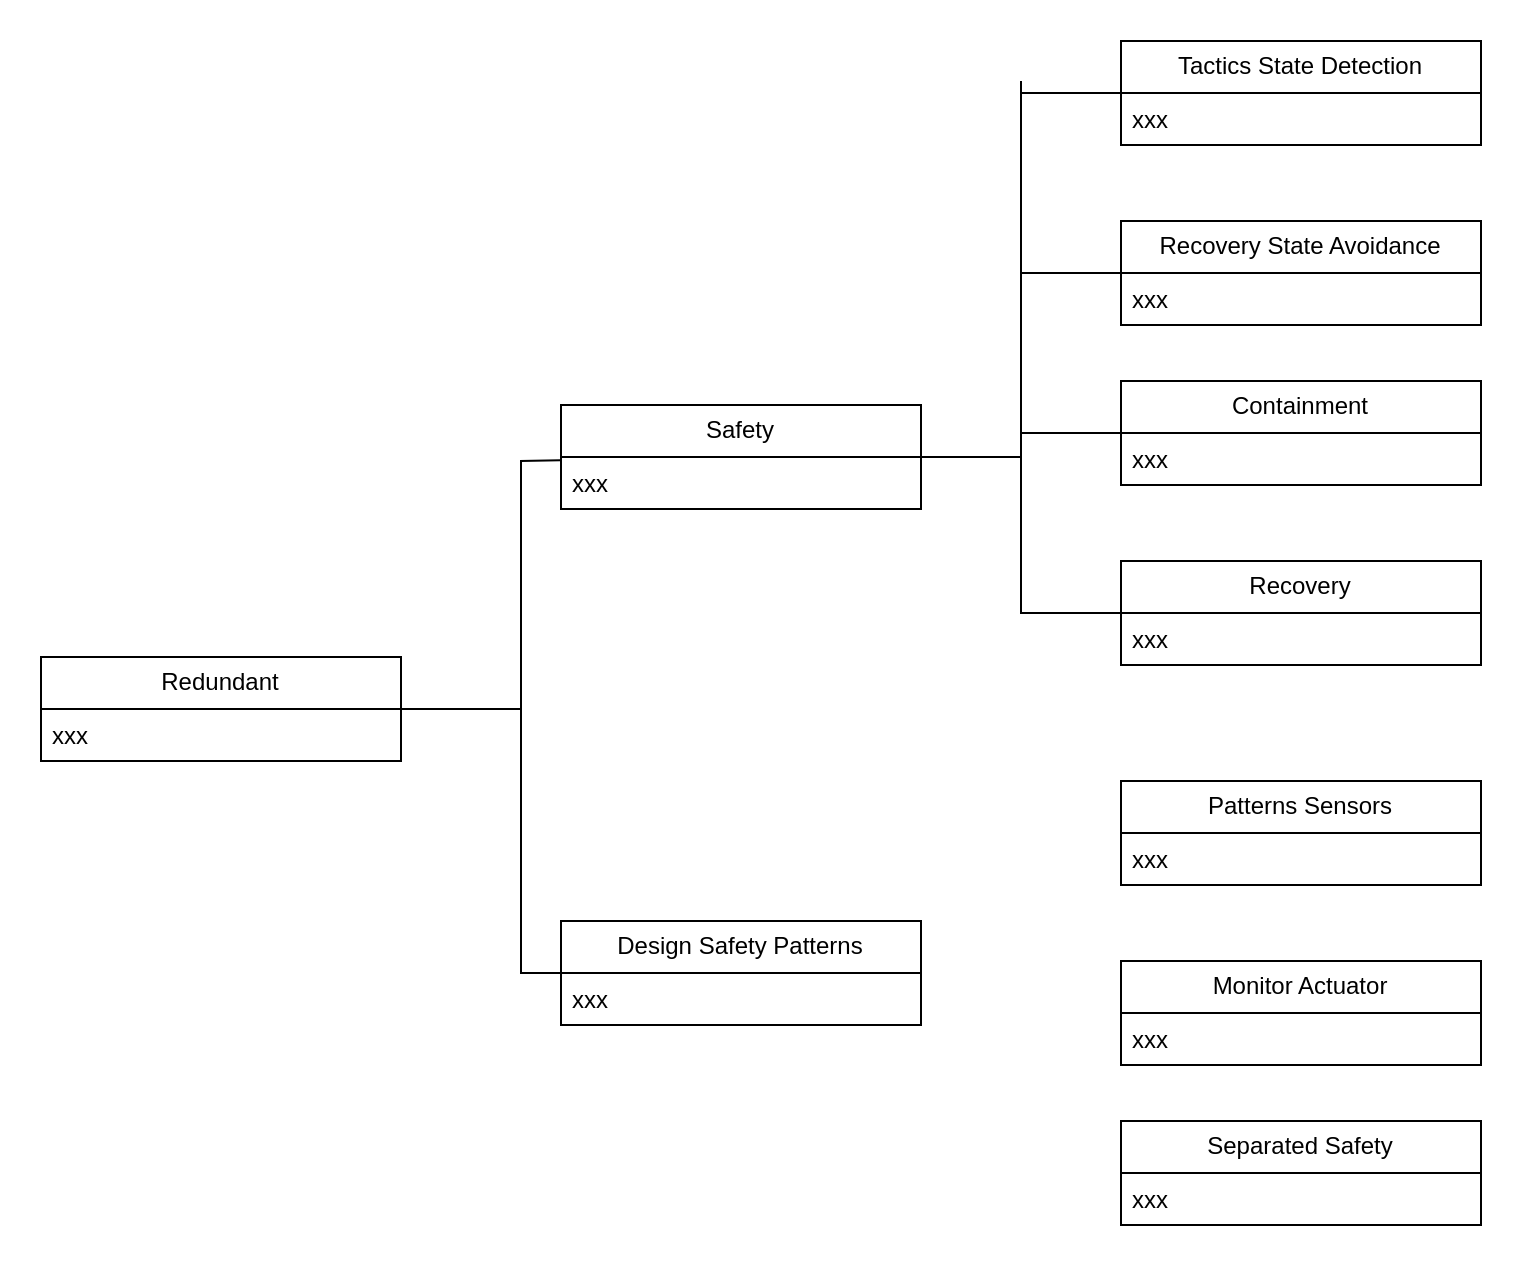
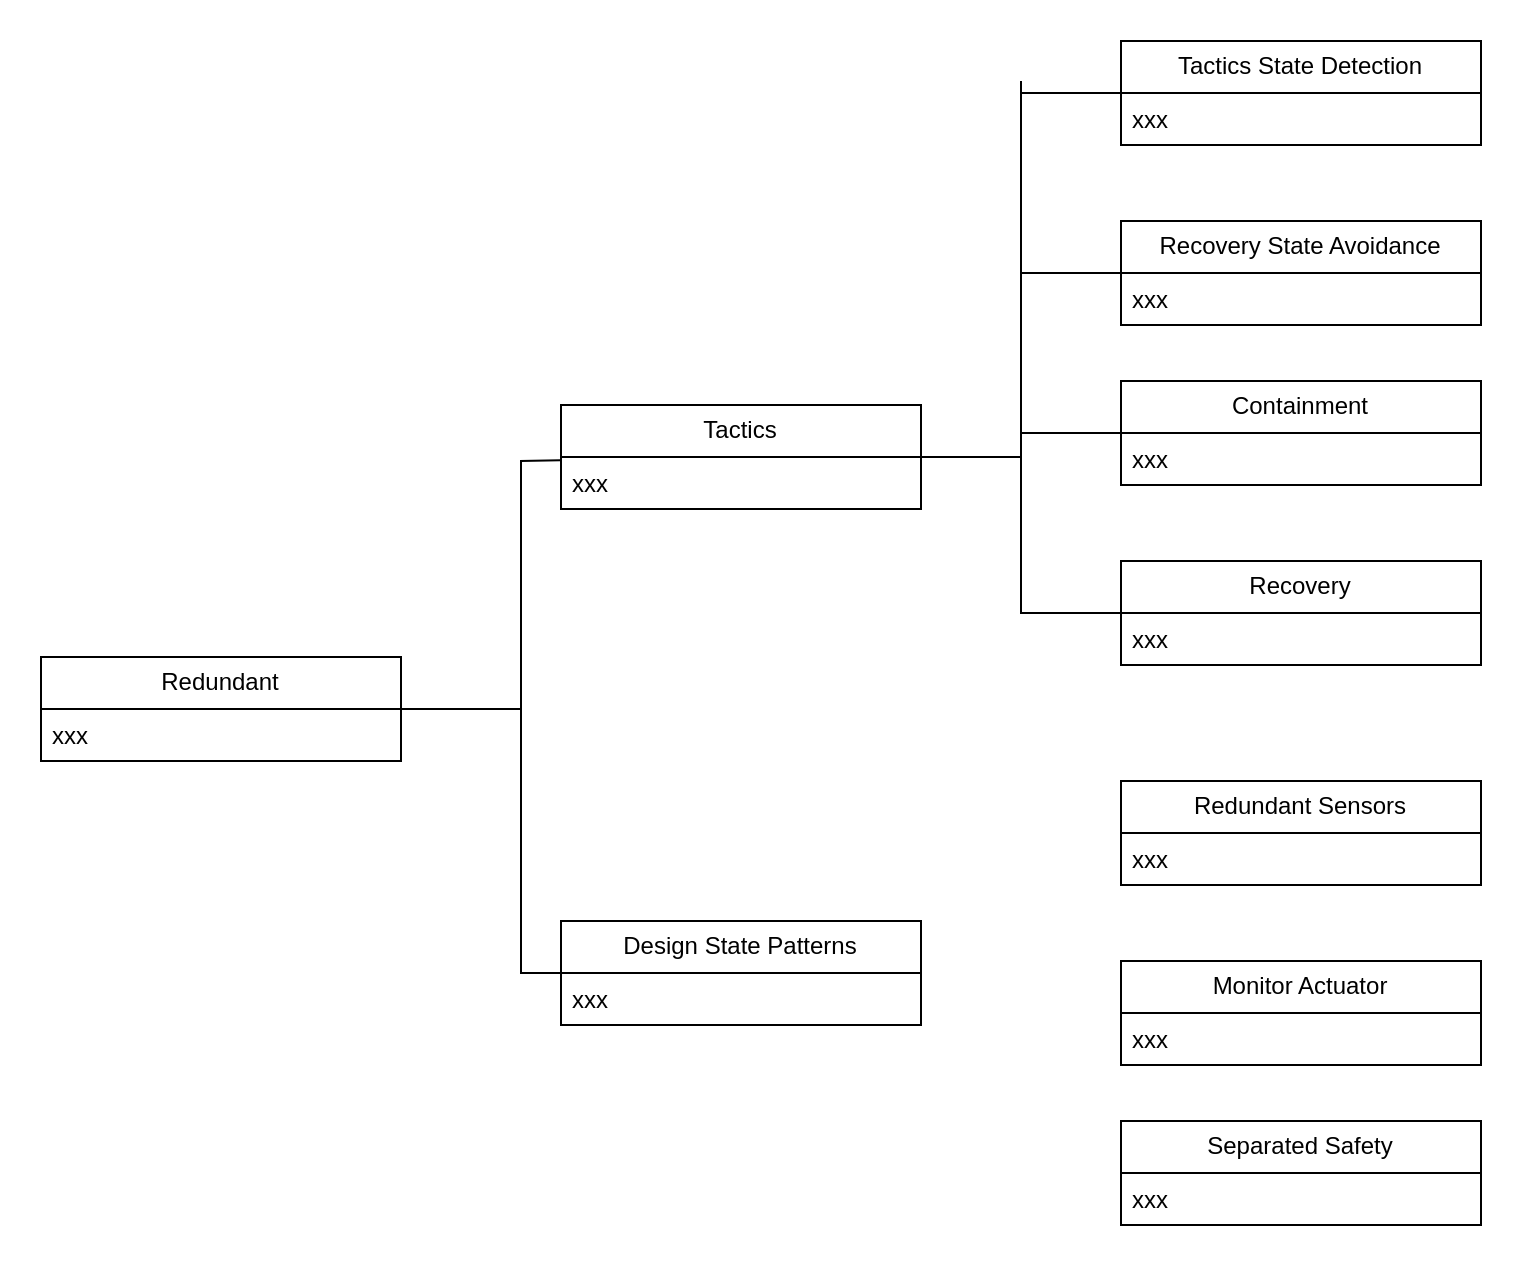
  <mxCell id="0" />
  <mxCell id="1" parent="0" />
  <mxCell id="2" value="Redundant" style="swimlane;fontStyle=0;childLayout=stackLayout;horizontal=1;startSize=26;fillColor=none;horizontalStack=0;resizeParent=1;resizeParentMax=0;resizeLast=0;collapsible=1;marginBottom=0;whiteSpace=wrap;html=1;" vertex="1" parent="1"><mxGeometry x="20" y="328" width="180" height="52" as="geometry" /></mxCell>
  <mxCell id="3" value="xxx" style="text;strokeColor=none;fillColor=none;align=left;verticalAlign=top;spacingLeft=4;spacingRight=4;overflow=hidden;rotatable=0;points=[[0,0.5],[1,0.5]];portConstraint=eastwest;whiteSpace=wrap;html=1;" vertex="1" parent="2"><mxGeometry y="26" width="180" height="26" as="geometry" /></mxCell>
- <mxCell id="4" value="Safety" style="swimlane;fontStyle=0;childLayout=stackLayout;horizontal=1;startSize=26;fillColor=none;horizontalStack=0;resizeParent=1;resizeParentMax=0;resizeLast=0;collapsible=1;marginBottom=0;whiteSpace=wrap;html=1;" vertex="1" parent="1"><mxGeometry x="280" y="202" width="180" height="52" as="geometry" /></mxCell>
+ <mxCell id="4" value="Tactics" style="swimlane;fontStyle=0;childLayout=stackLayout;horizontal=1;startSize=26;fillColor=none;horizontalStack=0;resizeParent=1;resizeParentMax=0;resizeLast=0;collapsible=1;marginBottom=0;whiteSpace=wrap;html=1;" vertex="1" parent="1"><mxGeometry x="280" y="202" width="180" height="52" as="geometry" /></mxCell>
  <mxCell id="5" value="xxx" style="text;strokeColor=none;fillColor=none;align=left;verticalAlign=top;spacingLeft=4;spacingRight=4;overflow=hidden;rotatable=0;points=[[0,0.5],[1,0.5]];portConstraint=eastwest;whiteSpace=wrap;html=1;" vertex="1" parent="4"><mxGeometry y="26" width="180" height="26" as="geometry" /></mxCell>
  <mxCell id="6" value="Tactics State Detection" style="swimlane;fontStyle=0;childLayout=stackLayout;horizontal=1;startSize=26;fillColor=none;horizontalStack=0;resizeParent=1;resizeParentMax=0;resizeLast=0;collapsible=1;marginBottom=0;whiteSpace=wrap;html=1;" vertex="1" parent="1"><mxGeometry x="560" y="20" width="180" height="52" as="geometry" /></mxCell>
  <mxCell id="7" value="xxx" style="text;strokeColor=none;fillColor=none;align=left;verticalAlign=top;spacingLeft=4;spacingRight=4;overflow=hidden;rotatable=0;points=[[0,0.5],[1,0.5]];portConstraint=eastwest;whiteSpace=wrap;html=1;" vertex="1" parent="6"><mxGeometry y="26" width="180" height="26" as="geometry" /></mxCell>
- <mxCell id="8" value="Design Safety Patterns" style="swimlane;fontStyle=0;childLayout=stackLayout;horizontal=1;startSize=26;fillColor=none;horizontalStack=0;resizeParent=1;resizeParentMax=0;resizeLast=0;collapsible=1;marginBottom=0;whiteSpace=wrap;html=1;" vertex="1" parent="1"><mxGeometry x="280" y="460" width="180" height="52" as="geometry" /></mxCell>
+ <mxCell id="8" value="Design State Patterns" style="swimlane;fontStyle=0;childLayout=stackLayout;horizontal=1;startSize=26;fillColor=none;horizontalStack=0;resizeParent=1;resizeParentMax=0;resizeLast=0;collapsible=1;marginBottom=0;whiteSpace=wrap;html=1;" vertex="1" parent="1"><mxGeometry x="280" y="460" width="180" height="52" as="geometry" /></mxCell>
  <mxCell id="9" value="xxx" style="text;strokeColor=none;fillColor=none;align=left;verticalAlign=top;spacingLeft=4;spacingRight=4;overflow=hidden;rotatable=0;points=[[0,0.5],[1,0.5]];portConstraint=eastwest;whiteSpace=wrap;html=1;" vertex="1" parent="8"><mxGeometry y="26" width="180" height="26" as="geometry" /></mxCell>
  <mxCell id="10" value="Recovery State Avoidance" style="swimlane;fontStyle=0;childLayout=stackLayout;horizontal=1;startSize=26;fillColor=none;horizontalStack=0;resizeParent=1;resizeParentMax=0;resizeLast=0;collapsible=1;marginBottom=0;whiteSpace=wrap;html=1;" vertex="1" parent="1"><mxGeometry x="560" y="110" width="180" height="52" as="geometry" /></mxCell>
  <mxCell id="11" value="xxx" style="text;strokeColor=none;fillColor=none;align=left;verticalAlign=top;spacingLeft=4;spacingRight=4;overflow=hidden;rotatable=0;points=[[0,0.5],[1,0.5]];portConstraint=eastwest;whiteSpace=wrap;html=1;" vertex="1" parent="10"><mxGeometry y="26" width="180" height="26" as="geometry" /></mxCell>
  <mxCell id="12" value="Containment" style="swimlane;fontStyle=0;childLayout=stackLayout;horizontal=1;startSize=26;fillColor=none;horizontalStack=0;resizeParent=1;resizeParentMax=0;resizeLast=0;collapsible=1;marginBottom=0;whiteSpace=wrap;html=1;" vertex="1" parent="1"><mxGeometry x="560" y="190" width="180" height="52" as="geometry" /></mxCell>
  <mxCell id="13" value="xxx" style="text;strokeColor=none;fillColor=none;align=left;verticalAlign=top;spacingLeft=4;spacingRight=4;overflow=hidden;rotatable=0;points=[[0,0.5],[1,0.5]];portConstraint=eastwest;whiteSpace=wrap;html=1;" vertex="1" parent="12"><mxGeometry y="26" width="180" height="26" as="geometry" /></mxCell>
  <mxCell id="14" value="Recovery" style="swimlane;fontStyle=0;childLayout=stackLayout;horizontal=1;startSize=26;fillColor=none;horizontalStack=0;resizeParent=1;resizeParentMax=0;resizeLast=0;collapsible=1;marginBottom=0;whiteSpace=wrap;html=1;" vertex="1" parent="1"><mxGeometry x="560" y="280" width="180" height="52" as="geometry" /></mxCell>
  <mxCell id="15" value="xxx" style="text;strokeColor=none;fillColor=none;align=left;verticalAlign=top;spacingLeft=4;spacingRight=4;overflow=hidden;rotatable=0;points=[[0,0.5],[1,0.5]];portConstraint=eastwest;whiteSpace=wrap;html=1;" vertex="1" parent="14"><mxGeometry y="26" width="180" height="26" as="geometry" /></mxCell>
- <mxCell id="16" value="Patterns Sensors" style="swimlane;fontStyle=0;childLayout=stackLayout;horizontal=1;startSize=26;fillColor=none;horizontalStack=0;resizeParent=1;resizeParentMax=0;resizeLast=0;collapsible=1;marginBottom=0;whiteSpace=wrap;html=1;" vertex="1" parent="1"><mxGeometry x="560" y="390" width="180" height="52" as="geometry" /></mxCell>
+ <mxCell id="16" value="Redundant Sensors" style="swimlane;fontStyle=0;childLayout=stackLayout;horizontal=1;startSize=26;fillColor=none;horizontalStack=0;resizeParent=1;resizeParentMax=0;resizeLast=0;collapsible=1;marginBottom=0;whiteSpace=wrap;html=1;" vertex="1" parent="1"><mxGeometry x="560" y="390" width="180" height="52" as="geometry" /></mxCell>
  <mxCell id="17" value="xxx" style="text;strokeColor=none;fillColor=none;align=left;verticalAlign=top;spacingLeft=4;spacingRight=4;overflow=hidden;rotatable=0;points=[[0,0.5],[1,0.5]];portConstraint=eastwest;whiteSpace=wrap;html=1;" vertex="1" parent="16"><mxGeometry y="26" width="180" height="26" as="geometry" /></mxCell>
  <mxCell id="18" value="Monitor Actuator" style="swimlane;fontStyle=0;childLayout=stackLayout;horizontal=1;startSize=26;fillColor=none;horizontalStack=0;resizeParent=1;resizeParentMax=0;resizeLast=0;collapsible=1;marginBottom=0;whiteSpace=wrap;html=1;" vertex="1" parent="1"><mxGeometry x="560" y="480" width="180" height="52" as="geometry" /></mxCell>
  <mxCell id="19" value="xxx" style="text;strokeColor=none;fillColor=none;align=left;verticalAlign=top;spacingLeft=4;spacingRight=4;overflow=hidden;rotatable=0;points=[[0,0.5],[1,0.5]];portConstraint=eastwest;whiteSpace=wrap;html=1;" vertex="1" parent="18"><mxGeometry y="26" width="180" height="26" as="geometry" /></mxCell>
  <mxCell id="20" value="Separated Safety" style="swimlane;fontStyle=0;childLayout=stackLayout;horizontal=1;startSize=26;fillColor=none;horizontalStack=0;resizeParent=1;resizeParentMax=0;resizeLast=0;collapsible=1;marginBottom=0;whiteSpace=wrap;html=1;" vertex="1" parent="1"><mxGeometry x="560" y="560" width="180" height="52" as="geometry" /></mxCell>
  <mxCell id="21" value="xxx" style="text;strokeColor=none;fillColor=none;align=left;verticalAlign=top;spacingLeft=4;spacingRight=4;overflow=hidden;rotatable=0;points=[[0,0.5],[1,0.5]];portConstraint=eastwest;whiteSpace=wrap;html=1;" vertex="1" parent="20"><mxGeometry y="26" width="180" height="26" as="geometry" /></mxCell>
  <mxCell id="22" value="" style="endArrow=none;html=1;rounded=0;exitX=1;exitY=0.5;exitDx=0;exitDy=0;entryX=-0.002;entryY=0.062;entryDx=0;entryDy=0;entryPerimeter=0;" edge="1" parent="1" source="2" target="5"><mxGeometry width="50" height="50" relative="1" as="geometry"><mxPoint x="210" y="360" as="sourcePoint" /><mxPoint x="260" y="230" as="targetPoint" /><Array as="points"><mxPoint x="260" y="354" /><mxPoint x="260" y="230" /></Array></mxGeometry></mxCell>
  <mxCell id="23" value="" style="endArrow=none;html=1;rounded=0;entryX=0;entryY=0.5;entryDx=0;entryDy=0;" edge="1" parent="1" target="8"><mxGeometry width="50" height="50" relative="1" as="geometry"><mxPoint x="260" y="350" as="sourcePoint" /><mxPoint x="260" y="490" as="targetPoint" /><Array as="points"><mxPoint x="260" y="486" /></Array></mxGeometry></mxCell>
  <mxCell id="24" value="" style="endArrow=none;html=1;rounded=0;exitX=1;exitY=0.5;exitDx=0;exitDy=0;" edge="1" parent="1" source="4"><mxGeometry width="50" height="50" relative="1" as="geometry"><mxPoint x="490" y="230" as="sourcePoint" /><mxPoint x="510" y="40" as="targetPoint" /><Array as="points"><mxPoint x="510" y="228" /></Array></mxGeometry></mxCell>
  <mxCell id="25" value="" style="endArrow=none;html=1;rounded=0;entryX=0;entryY=0.5;entryDx=0;entryDy=0;" edge="1" parent="1" target="6"><mxGeometry width="50" height="50" relative="1" as="geometry"><mxPoint x="510" y="46" as="sourcePoint" /><mxPoint x="540" y="90" as="targetPoint" /></mxGeometry></mxCell>
  <mxCell id="26" value="" style="endArrow=none;html=1;rounded=0;entryX=0;entryY=0.5;entryDx=0;entryDy=0;" edge="1" parent="1" target="10"><mxGeometry width="50" height="50" relative="1" as="geometry"><mxPoint x="510" y="136" as="sourcePoint" /><mxPoint x="590" y="180" as="targetPoint" /></mxGeometry></mxCell>
  <mxCell id="27" value="" style="endArrow=none;html=1;rounded=0;entryX=0;entryY=0.5;entryDx=0;entryDy=0;" edge="1" parent="1" target="12"><mxGeometry width="50" height="50" relative="1" as="geometry"><mxPoint x="510" y="216" as="sourcePoint" /><mxPoint x="590" y="180" as="targetPoint" /></mxGeometry></mxCell>
  <mxCell id="28" value="" style="endArrow=none;html=1;rounded=0;exitX=0;exitY=0.5;exitDx=0;exitDy=0;" edge="1" parent="1" source="14"><mxGeometry width="50" height="50" relative="1" as="geometry"><mxPoint x="510" y="324" as="sourcePoint" /><mxPoint x="510" y="224" as="targetPoint" /><Array as="points"><mxPoint x="510" y="306" /></Array></mxGeometry></mxCell>
